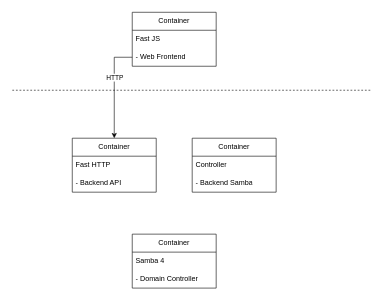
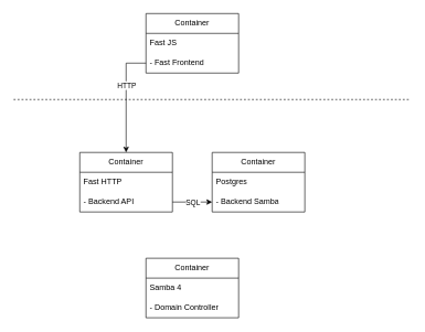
  <mxCell id="0" />
  <mxCell id="1" parent="0" />
  <mxCell id="2" value="Container" style="swimlane;fontStyle=0;childLayout=stackLayout;horizontal=1;startSize=30;horizontalStack=0;resizeParent=1;resizeParentMax=0;resizeLast=0;collapsible=1;marginBottom=0;whiteSpace=wrap;html=1;" vertex="1" parent="1"><mxGeometry x="120" y="230" width="140" height="90" as="geometry" /></mxCell>
  <mxCell id="3" value="Fast HTTP" style="text;strokeColor=none;fillColor=none;align=left;verticalAlign=middle;spacingLeft=4;spacingRight=4;overflow=hidden;points=[[0,0.5],[1,0.5]];portConstraint=eastwest;rotatable=0;whiteSpace=wrap;html=1;" vertex="1" parent="2"><mxGeometry y="30" width="140" height="30" as="geometry" /></mxCell>
  <mxCell id="4" value="- Backend API" style="text;strokeColor=none;fillColor=none;align=left;verticalAlign=middle;spacingLeft=4;spacingRight=4;overflow=hidden;points=[[0,0.5],[1,0.5]];portConstraint=eastwest;rotatable=0;whiteSpace=wrap;html=1;" vertex="1" parent="2"><mxGeometry y="60" width="140" height="30" as="geometry" /></mxCell>
  <mxCell id="5" value="Container" style="swimlane;fontStyle=0;childLayout=stackLayout;horizontal=1;startSize=30;horizontalStack=0;resizeParent=1;resizeParentMax=0;resizeLast=0;collapsible=1;marginBottom=0;whiteSpace=wrap;html=1;" vertex="1" parent="1"><mxGeometry x="220" y="390" width="140" height="90" as="geometry" /></mxCell>
  <mxCell id="6" value="Samba 4" style="text;strokeColor=none;fillColor=none;align=left;verticalAlign=middle;spacingLeft=4;spacingRight=4;overflow=hidden;points=[[0,0.5],[1,0.5]];portConstraint=eastwest;rotatable=0;whiteSpace=wrap;html=1;" vertex="1" parent="5"><mxGeometry y="30" width="140" height="30" as="geometry" /></mxCell>
  <mxCell id="7" value="- Domain Controller" style="text;strokeColor=none;fillColor=none;align=left;verticalAlign=middle;spacingLeft=4;spacingRight=4;overflow=hidden;points=[[0,0.5],[1,0.5]];portConstraint=eastwest;rotatable=0;whiteSpace=wrap;html=1;" vertex="1" parent="5"><mxGeometry y="60" width="140" height="30" as="geometry" /></mxCell>
  <mxCell id="8" value="Container" style="swimlane;fontStyle=0;childLayout=stackLayout;horizontal=1;startSize=30;horizontalStack=0;resizeParent=1;resizeParentMax=0;resizeLast=0;collapsible=1;marginBottom=0;whiteSpace=wrap;html=1;" vertex="1" parent="1"><mxGeometry x="220" y="20" width="140" height="90" as="geometry" /></mxCell>
  <mxCell id="9" value="Fast JS" style="text;strokeColor=none;fillColor=none;align=left;verticalAlign=middle;spacingLeft=4;spacingRight=4;overflow=hidden;points=[[0,0.5],[1,0.5]];portConstraint=eastwest;rotatable=0;whiteSpace=wrap;html=1;" vertex="1" parent="8"><mxGeometry y="30" width="140" height="30" as="geometry" /></mxCell>
- <mxCell id="10" value="- Web Frontend" style="text;strokeColor=none;fillColor=none;align=left;verticalAlign=middle;spacingLeft=4;spacingRight=4;overflow=hidden;points=[[0,0.5],[1,0.5]];portConstraint=eastwest;rotatable=0;whiteSpace=wrap;html=1;" vertex="1" parent="8"><mxGeometry y="60" width="140" height="30" as="geometry" /></mxCell>
+ <mxCell id="10" value="- Fast Frontend" style="text;strokeColor=none;fillColor=none;align=left;verticalAlign=middle;spacingLeft=4;spacingRight=4;overflow=hidden;points=[[0,0.5],[1,0.5]];portConstraint=eastwest;rotatable=0;whiteSpace=wrap;html=1;" vertex="1" parent="8"><mxGeometry y="60" width="140" height="30" as="geometry" /></mxCell>
  <mxCell id="11" value="Container" style="swimlane;fontStyle=0;childLayout=stackLayout;horizontal=1;startSize=30;horizontalStack=0;resizeParent=1;resizeParentMax=0;resizeLast=0;collapsible=1;marginBottom=0;whiteSpace=wrap;html=1;" vertex="1" parent="1"><mxGeometry x="320" y="230" width="140" height="90" as="geometry" /></mxCell>
- <mxCell id="12" value="Controller" style="text;strokeColor=none;fillColor=none;align=left;verticalAlign=middle;spacingLeft=4;spacingRight=4;overflow=hidden;points=[[0,0.5],[1,0.5]];portConstraint=eastwest;rotatable=0;whiteSpace=wrap;html=1;" vertex="1" parent="11"><mxGeometry y="30" width="140" height="30" as="geometry" /></mxCell>
+ <mxCell id="12" value="Postgres" style="text;strokeColor=none;fillColor=none;align=left;verticalAlign=middle;spacingLeft=4;spacingRight=4;overflow=hidden;points=[[0,0.5],[1,0.5]];portConstraint=eastwest;rotatable=0;whiteSpace=wrap;html=1;" vertex="1" parent="11"><mxGeometry y="30" width="140" height="30" as="geometry" /></mxCell>
  <mxCell id="13" value="- Backend Samba" style="text;strokeColor=none;fillColor=none;align=left;verticalAlign=middle;spacingLeft=4;spacingRight=4;overflow=hidden;points=[[0,0.5],[1,0.5]];portConstraint=eastwest;rotatable=0;whiteSpace=wrap;html=1;" vertex="1" parent="11"><mxGeometry y="60" width="140" height="30" as="geometry" /></mxCell>
  <mxCell id="14" value="" style="endArrow=none;html=1;rounded=0;dashed=1;" edge="1" parent="1"><mxGeometry width="50" height="50" relative="1" as="geometry"><mxPoint x="20" y="150" as="sourcePoint" /><mxPoint x="620" y="150" as="targetPoint" /></mxGeometry></mxCell>
  <mxCell id="15" style="edgeStyle=orthogonalEdgeStyle;rounded=0;orthogonalLoop=1;jettySize=auto;html=1;exitX=0;exitY=0.5;exitDx=0;exitDy=0;entryX=0.5;entryY=0;entryDx=0;entryDy=0;" edge="1" parent="1" source="10" target="2"><mxGeometry relative="1" as="geometry" /></mxCell>
  <mxCell id="16" value="HTTP" style="edgeLabel;html=1;align=center;verticalAlign=middle;resizable=0;points=[];" vertex="1" connectable="0" parent="15"><mxGeometry x="-0.236" relative="1" as="geometry"><mxPoint as="offset" /></mxGeometry></mxCell>
+ <mxCell id="17" style="edgeStyle=orthogonalEdgeStyle;rounded=0;orthogonalLoop=1;jettySize=auto;html=1;exitX=1;exitY=0.5;exitDx=0;exitDy=0;entryX=0;entryY=0.5;entryDx=0;entryDy=0;" edge="1" parent="1" source="4" target="13"><mxGeometry relative="1" as="geometry" /></mxCell>
+ <mxCell id="18" value="SQL" style="edgeLabel;html=1;align=center;verticalAlign=middle;resizable=0;points=[];" vertex="1" connectable="0" parent="17"><mxGeometry y="-1" relative="1" as="geometry"><mxPoint as="offset" /></mxGeometry></mxCell>
